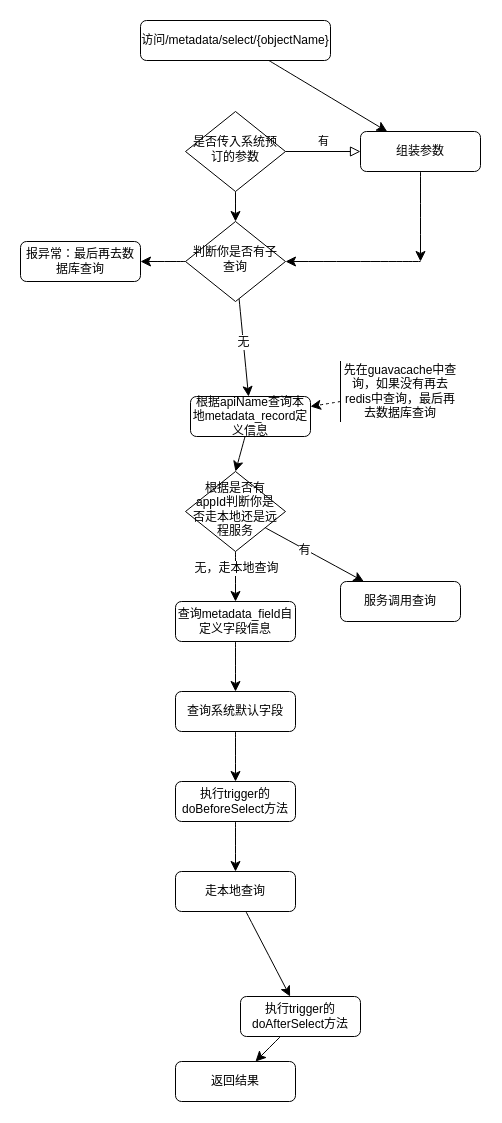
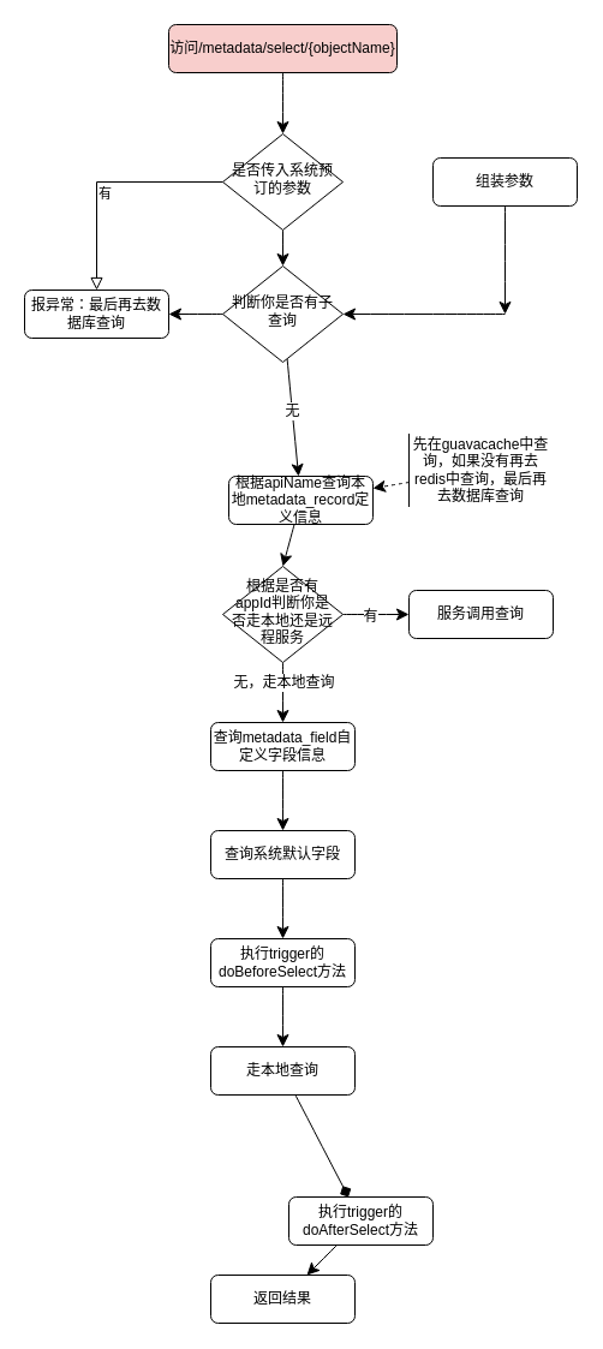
  <mxCell id="0" />
  <mxCell id="1" parent="0" />
- <mxCell id="2" value="" style="edgeStyle=none;curved=1;rounded=0;orthogonalLoop=1;jettySize=auto;html=1;fontSize=12;startSize=8;endSize=8;" parent="1" source="3" target="7" edge="1"><mxGeometry relative="1" as="geometry" /></mxCell>
- <mxCell id="3" value="访问/metadata/select/{objectName}" style="rounded=1;whiteSpace=wrap;html=1;fontSize=12;glass=0;strokeWidth=1;shadow=0;" parent="1" vertex="1"><mxGeometry x="140" y="20" width="190" height="40" as="geometry" /></mxCell>
- <mxCell id="4" value="有" style="edgeStyle=orthogonalEdgeStyle;rounded=0;html=1;jettySize=auto;orthogonalLoop=1;fontSize=11;endArrow=block;endFill=0;endSize=8;strokeWidth=1;shadow=0;labelBackgroundColor=none;" parent="1" source="6" target="7" edge="1"><mxGeometry y="10" relative="1" as="geometry"><mxPoint as="offset" /></mxGeometry></mxCell>
+ <mxCell id="2" value="" style="edgeStyle=none;curved=1;rounded=0;orthogonalLoop=1;jettySize=auto;html=1;fontSize=12;startSize=8;endSize=8;" parent="1" source="3" target="6" edge="1"><mxGeometry relative="1" as="geometry" /></mxCell>
+ <mxCell id="3" value="访问/metadata/select/{objectName}" style="rounded=1;whiteSpace=wrap;html=1;fontSize=12;glass=0;strokeWidth=1;shadow=0;fillColor=#f8cecc;" parent="1" vertex="1"><mxGeometry x="140" y="20" width="190" height="40" as="geometry" /></mxCell>
+ <mxCell id="4" value="有" style="edgeStyle=orthogonalEdgeStyle;rounded=0;html=1;jettySize=auto;orthogonalLoop=1;fontSize=11;endArrow=block;endFill=0;endSize=8;strokeWidth=1;shadow=0;labelBackgroundColor=none;" parent="1" source="6" target="16" edge="1"><mxGeometry y="10" relative="1" as="geometry"><mxPoint as="offset" /></mxGeometry></mxCell>
  <mxCell id="5" value="" style="edgeStyle=none;curved=1;rounded=0;orthogonalLoop=1;jettySize=auto;html=1;fontSize=12;startSize=8;endSize=8;" parent="1" source="6" target="14" edge="1"><mxGeometry relative="1" as="geometry" /></mxCell>
  <mxCell id="6" value="是否传入系统预订的参数" style="rhombus;whiteSpace=wrap;html=1;shadow=0;fontFamily=Helvetica;fontSize=12;align=center;strokeWidth=1;spacing=6;spacingTop=-4;" parent="1" vertex="1"><mxGeometry x="185" y="111" width="100" height="80" as="geometry" /></mxCell>
  <mxCell id="7" value="组装参数" style="rounded=1;whiteSpace=wrap;html=1;fontSize=12;glass=0;strokeWidth=1;shadow=0;" parent="1" vertex="1"><mxGeometry x="360" y="131" width="120" height="40" as="geometry" /></mxCell>
  <mxCell id="8" value="" style="edgeStyle=none;curved=1;rounded=0;orthogonalLoop=1;jettySize=auto;html=1;fontSize=12;startSize=8;endSize=8;" parent="1" source="9" edge="1"><mxGeometry relative="1" as="geometry"><mxPoint x="235" y="471" as="targetPoint" /></mxGeometry></mxCell>
  <mxCell id="9" value="根据apiName查询本地metadata_record定义信息" style="rounded=1;whiteSpace=wrap;html=1;fontSize=12;glass=0;strokeWidth=1;shadow=0;" parent="1" vertex="1"><mxGeometry x="190" y="396" width="120" height="40" as="geometry" /></mxCell>
  <mxCell id="10" style="edgeStyle=none;curved=1;rounded=0;orthogonalLoop=1;jettySize=auto;html=1;exitX=1;exitY=0.5;exitDx=0;exitDy=0;fontSize=12;entryX=1;entryY=0.5;entryDx=0;entryDy=0;" parent="1" source="14" target="14" edge="1"><mxGeometry relative="1" as="geometry"><mxPoint x="420" y="260.667" as="targetPoint" /></mxGeometry></mxCell>
  <mxCell id="11" value="" style="edgeStyle=none;curved=1;rounded=0;orthogonalLoop=1;jettySize=auto;html=1;fontSize=12;startSize=8;endSize=8;" parent="1" source="14" target="9" edge="1"><mxGeometry relative="1" as="geometry" /></mxCell>
  <mxCell id="12" value="无" style="edgeLabel;html=1;align=center;verticalAlign=middle;resizable=0;points=[];fontSize=12;" parent="11" vertex="1" connectable="0"><mxGeometry x="-0.113" relative="1" as="geometry"><mxPoint as="offset" /></mxGeometry></mxCell>
  <mxCell id="13" value="" style="edgeStyle=none;curved=1;rounded=0;orthogonalLoop=1;jettySize=auto;html=1;fontSize=12;startSize=8;endSize=8;" parent="1" source="14" target="16" edge="1"><mxGeometry relative="1" as="geometry" /></mxCell>
  <mxCell id="14" value="判断你是否有子查询" style="rhombus;whiteSpace=wrap;html=1;shadow=0;fontFamily=Helvetica;fontSize=12;align=center;strokeWidth=1;spacing=6;spacingTop=-4;" parent="1" vertex="1"><mxGeometry x="185" y="221" width="100" height="80" as="geometry" /></mxCell>
  <mxCell id="15" style="edgeStyle=none;curved=1;rounded=0;orthogonalLoop=1;jettySize=auto;html=1;entryX=0.5;entryY=0;entryDx=0;entryDy=0;fontSize=12;startSize=8;endSize=8;" parent="1" source="14" target="14" edge="1"><mxGeometry relative="1" as="geometry" /></mxCell>
  <mxCell id="16" value="报异常：最后再去数据库查询" style="rounded=1;whiteSpace=wrap;html=1;fontSize=12;glass=0;strokeWidth=1;shadow=0;" parent="1" vertex="1"><mxGeometry x="20" y="241" width="120" height="40" as="geometry" /></mxCell>
  <mxCell id="17" value="" style="endArrow=classic;html=1;rounded=0;fontSize=12;startSize=8;endSize=8;curved=1;entryX=1;entryY=0.5;entryDx=0;entryDy=0;" parent="1" target="14" edge="1"><mxGeometry width="50" height="50" relative="1" as="geometry"><mxPoint x="420" y="261" as="sourcePoint" /><mxPoint x="394" y="241" as="targetPoint" /></mxGeometry></mxCell>
  <mxCell id="18" value="" style="endArrow=classic;html=1;rounded=0;fontSize=12;startSize=8;endSize=8;curved=1;exitX=0.5;exitY=1;exitDx=0;exitDy=0;" parent="1" source="7" edge="1"><mxGeometry width="50" height="50" relative="1" as="geometry"><mxPoint x="250" y="351" as="sourcePoint" /><mxPoint x="420" y="261" as="targetPoint" /></mxGeometry></mxCell>
  <mxCell id="19" value="" style="edgeStyle=none;curved=1;rounded=0;orthogonalLoop=1;jettySize=auto;html=1;fontSize=12;startSize=8;endSize=8;dashed=1;" parent="1" source="20" target="9" edge="1"><mxGeometry relative="1" as="geometry" /></mxCell>
  <mxCell id="20" value="先在guavacache中查询，如果没有再去redis中查询，最后再去数据库查询" style="shape=partialRectangle;whiteSpace=wrap;html=1;right=0;top=0;bottom=0;fillColor=none;routingCenterX=-0.5;" parent="1" vertex="1"><mxGeometry x="340" y="361" width="120" height="60" as="geometry" /></mxCell>
  <mxCell id="21" value="" style="edgeStyle=none;curved=1;rounded=0;orthogonalLoop=1;jettySize=auto;html=1;fontSize=12;startSize=8;endSize=8;" parent="1" source="25" target="26" edge="1"><mxGeometry relative="1" as="geometry" /></mxCell>
  <mxCell id="22" value="有" style="edgeLabel;html=1;align=center;verticalAlign=middle;resizable=0;points=[];fontSize=12;" parent="21" vertex="1" connectable="0"><mxGeometry x="-0.2" y="-1" relative="1" as="geometry"><mxPoint as="offset" /></mxGeometry></mxCell>
  <mxCell id="23" value="" style="edgeStyle=none;curved=1;rounded=0;orthogonalLoop=1;jettySize=auto;html=1;fontSize=12;startSize=8;endSize=8;" parent="1" source="25" target="28" edge="1"><mxGeometry relative="1" as="geometry" /></mxCell>
  <mxCell id="24" value="无，走本地查询" style="edgeLabel;html=1;align=center;verticalAlign=middle;resizable=0;points=[];fontSize=12;" parent="23" vertex="1" connectable="0"><mxGeometry x="-0.343" relative="1" as="geometry"><mxPoint as="offset" /></mxGeometry></mxCell>
  <mxCell id="25" value="根据是否有appId判断你是否走本地还是远程服务" style="rhombus;whiteSpace=wrap;html=1;shadow=0;fontFamily=Helvetica;fontSize=12;align=center;strokeWidth=1;spacing=6;spacingTop=-4;" parent="1" vertex="1"><mxGeometry x="185" y="471" width="100" height="80" as="geometry" /></mxCell>
- <mxCell id="26" value="服务调用查询" style="rounded=1;whiteSpace=wrap;html=1;fontSize=12;glass=0;strokeWidth=1;shadow=0;" parent="1" vertex="1"><mxGeometry x="340" y="581" width="120" height="40" as="geometry" /></mxCell>
+ <mxCell id="26" value="服务调用查询" style="rounded=1;whiteSpace=wrap;html=1;fontSize=12;glass=0;strokeWidth=1;shadow=0;" parent="1" vertex="1"><mxGeometry x="340" y="491" width="120" height="40" as="geometry" /></mxCell>
  <mxCell id="27" value="" style="edgeStyle=none;curved=1;rounded=0;orthogonalLoop=1;jettySize=auto;html=1;fontSize=12;startSize=8;endSize=8;" parent="1" source="28" target="30" edge="1"><mxGeometry relative="1" as="geometry" /></mxCell>
  <mxCell id="28" value="查询metadata_field自定义字段信息" style="rounded=1;whiteSpace=wrap;html=1;fontSize=12;glass=0;strokeWidth=1;shadow=0;" parent="1" vertex="1"><mxGeometry x="175" y="601" width="120" height="40" as="geometry" /></mxCell>
  <mxCell id="29" value="" style="edgeStyle=none;curved=1;rounded=0;orthogonalLoop=1;jettySize=auto;html=1;fontSize=12;startSize=8;endSize=8;" parent="1" source="30" target="32" edge="1"><mxGeometry relative="1" as="geometry" /></mxCell>
  <mxCell id="30" value="查询系统默认字段" style="rounded=1;whiteSpace=wrap;html=1;fontSize=12;glass=0;strokeWidth=1;shadow=0;" parent="1" vertex="1"><mxGeometry x="175" y="691" width="120" height="40" as="geometry" /></mxCell>
  <mxCell id="31" value="" style="edgeStyle=none;curved=1;rounded=0;orthogonalLoop=1;jettySize=auto;html=1;fontSize=12;startSize=8;endSize=8;" parent="1" source="32" target="34" edge="1"><mxGeometry relative="1" as="geometry" /></mxCell>
  <mxCell id="32" value="执行trigger的doBeforeSelect方法" style="rounded=1;whiteSpace=wrap;html=1;fontSize=12;glass=0;strokeWidth=1;shadow=0;" parent="1" vertex="1"><mxGeometry x="175" y="781" width="120" height="40" as="geometry" /></mxCell>
- <mxCell id="33" value="" style="edgeStyle=none;curved=1;rounded=0;orthogonalLoop=1;jettySize=auto;html=1;fontSize=12;startSize=8;endSize=8;" parent="1" source="34" target="36" edge="1"><mxGeometry relative="1" as="geometry" /></mxCell>
+ <mxCell id="33" value="" style="edgeStyle=none;curved=1;rounded=0;orthogonalLoop=1;jettySize=auto;html=1;fontSize=12;startSize=8;endSize=8;endArrow=diamond;" parent="1" source="34" target="36" edge="1"><mxGeometry relative="1" as="geometry" /></mxCell>
  <mxCell id="34" value="走本地查询" style="rounded=1;whiteSpace=wrap;html=1;fontSize=12;glass=0;strokeWidth=1;shadow=0;" parent="1" vertex="1"><mxGeometry x="175" y="871" width="120" height="40" as="geometry" /></mxCell>
  <mxCell id="35" value="" style="edgeStyle=none;curved=1;rounded=0;orthogonalLoop=1;jettySize=auto;html=1;fontSize=12;startSize=8;endSize=8;" parent="1" source="36" target="37" edge="1"><mxGeometry relative="1" as="geometry" /></mxCell>
  <mxCell id="36" value="执行trigger的doAfterSelect方法" style="rounded=1;whiteSpace=wrap;html=1;fontSize=12;glass=0;strokeWidth=1;shadow=0;" parent="1" vertex="1"><mxGeometry x="240" y="996" width="120" height="40" as="geometry" /></mxCell>
  <mxCell id="37" value="返回结果" style="rounded=1;whiteSpace=wrap;html=1;fontSize=12;glass=0;strokeWidth=1;shadow=0;" parent="1" vertex="1"><mxGeometry x="175" y="1061" width="120" height="40" as="geometry" /></mxCell>
